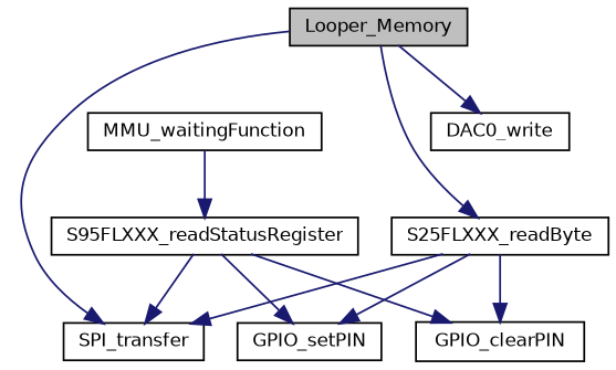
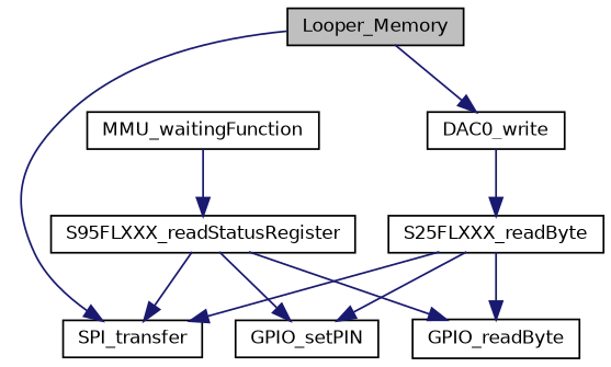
  digraph {
    rankdir=TB
    node [color=black fillcolor=white fontname=Helvetica fontsize=10 shape=record style=filled]
    edge [color=midnightblue fontname=Helvetica fontsize=10 labelfontname=Helvetica labelfontsize=10 style=solid]
    n1 [fillcolor=grey75 fontcolor=black height=0.2 label=Looper_Memory width=0.4]
    n2 [height=0.2 label=S25FLXXX_readByte width=0.4]
    n3 [height=0.2 label=DAC0_write width=0.4]
    n4 [height=0.2 label=SPI_transfer width=0.4]
-   n5 [height=0.2 label=GPIO_clearPIN width=0.4]
+   n5 [height=0.2 label=GPIO_readByte width=0.4]
    n6 [height=0.2 label=GPIO_setPIN width=0.4]
    n7 [height=0.2 label=MMU_waitingFunction width=0.4]
    n8 [height=0.2 label=S95FLXXX_readStatusRegister width=0.4]
-   n1 -> n2
+   n3 -> n2
    n1 -> n3
    n1 -> n4
    n2 -> n4
    n2 -> n5
    n2 -> n6
    n7 -> n8
    n8 -> n4
    n8 -> n5
    n8 -> n6
  }
